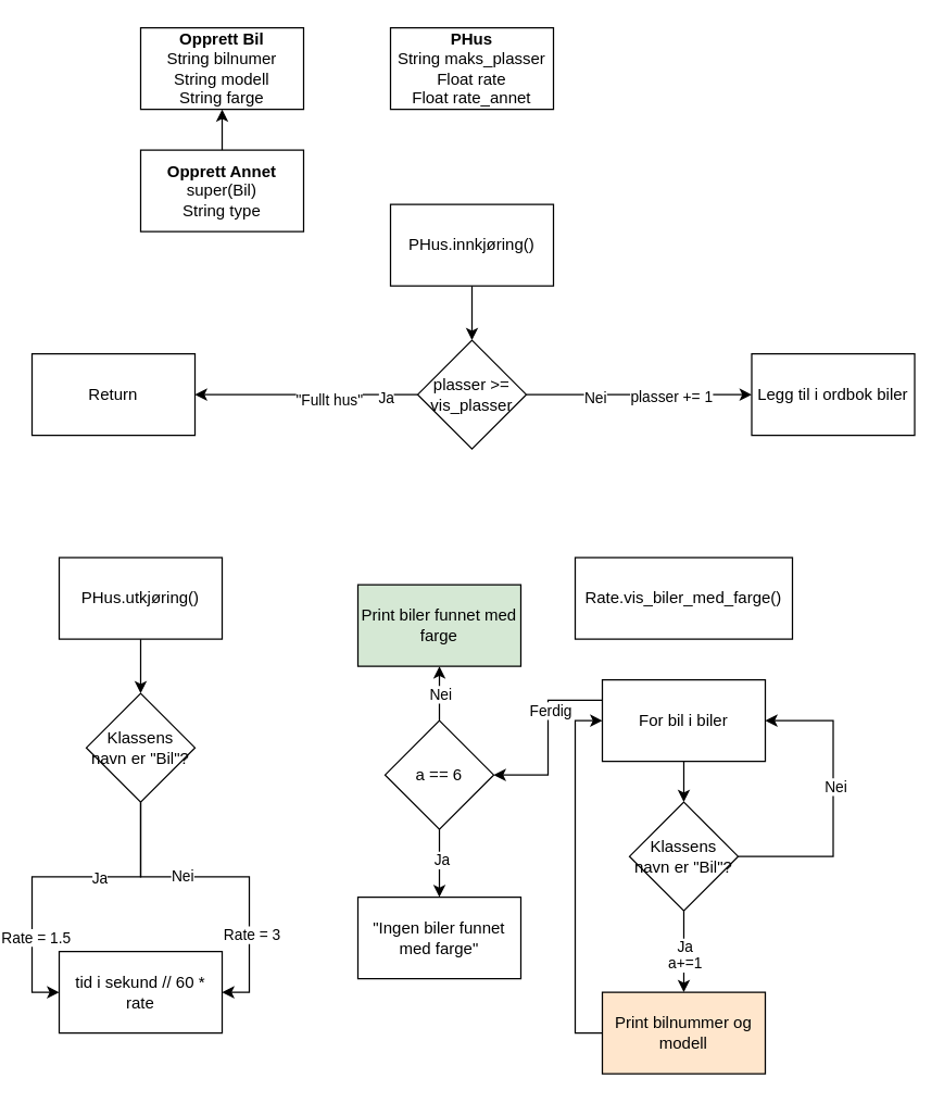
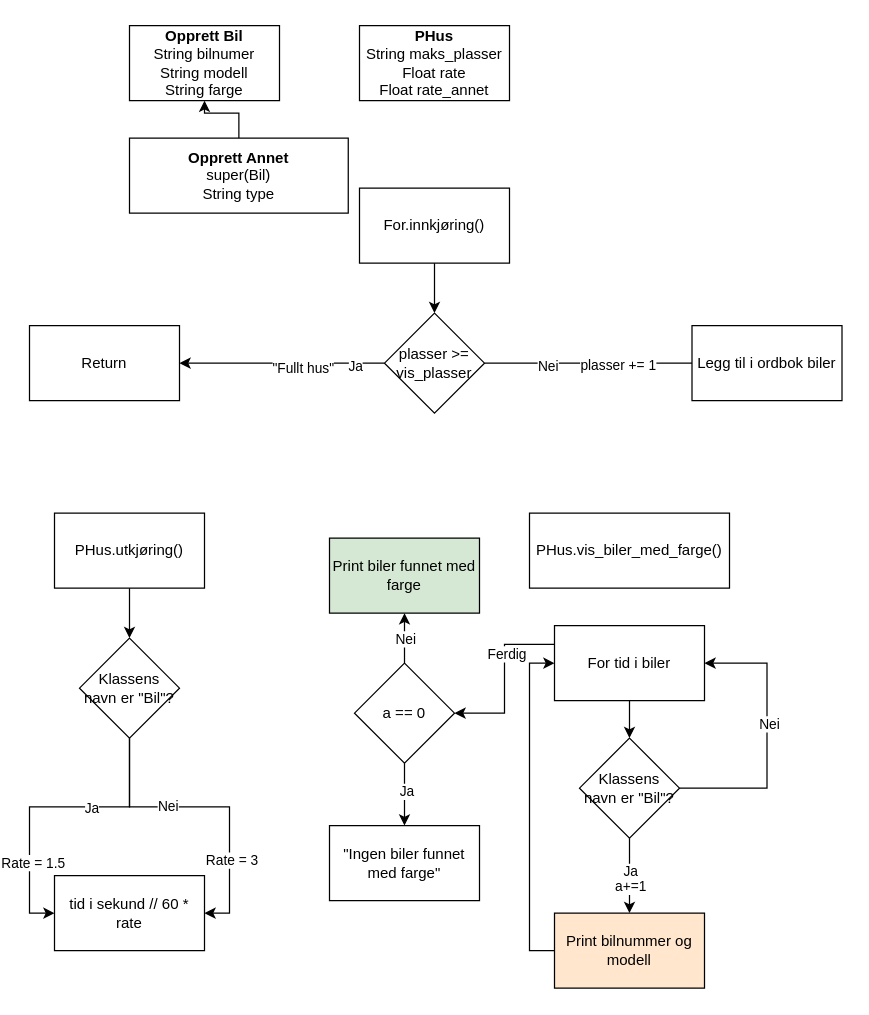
  <mxCell id="0" />
  <mxCell id="1" parent="0" />
  <mxCell id="2" value="&lt;b&gt;Opprett Bil&lt;/b&gt;&lt;div&gt;String bilnumer&lt;/div&gt;&lt;div&gt;String modell&lt;/div&gt;&lt;div&gt;String farge&lt;/div&gt;" style="whiteSpace=wrap;html=1;" vertex="1" parent="1"><mxGeometry x="100" y="20" width="120" height="60" as="geometry" /></mxCell>
  <mxCell id="3" value="&lt;b&gt;PHus&lt;/b&gt;&lt;div&gt;String maks_plasser&lt;/div&gt;&lt;div&gt;Float rate&lt;/div&gt;&lt;div&gt;Float rate_annet&lt;/div&gt;" style="whiteSpace=wrap;html=1;" vertex="1" parent="1"><mxGeometry x="284" y="20" width="120" height="60" as="geometry" /></mxCell>
  <mxCell id="4" value="" style="edgeStyle=orthogonalEdgeStyle;rounded=0;orthogonalLoop=1;jettySize=auto;html=1;" edge="1" parent="1" source="5" target="2"><mxGeometry relative="1" as="geometry" /></mxCell>
- <mxCell id="5" value="&lt;b&gt;Opprett Annet&lt;/b&gt;&lt;div&gt;super(Bil)&lt;/div&gt;&lt;div&gt;String type&lt;/div&gt;" style="whiteSpace=wrap;html=1;" vertex="1" parent="1"><mxGeometry x="100" y="110" width="120" height="60" as="geometry" /></mxCell>
+ <mxCell id="5" value="&lt;b&gt;Opprett Annet&lt;/b&gt;&lt;div&gt;super(Bil)&lt;/div&gt;&lt;div&gt;String type&lt;/div&gt;" style="whiteSpace=wrap;html=1;" vertex="1" parent="1"><mxGeometry x="100" y="110" width="175" height="60" as="geometry" /></mxCell>
  <mxCell id="6" style="edgeStyle=orthogonalEdgeStyle;rounded=0;orthogonalLoop=1;jettySize=auto;html=1;exitX=0.5;exitY=1;exitDx=0;exitDy=0;entryX=0.5;entryY=0;entryDx=0;entryDy=0;" edge="1" parent="1" source="7" target="14"><mxGeometry relative="1" as="geometry" /></mxCell>
- <mxCell id="7" value="PHus.innkjøring()" style="whiteSpace=wrap;html=1;" vertex="1" parent="1"><mxGeometry x="284" y="150" width="120" height="60" as="geometry" /></mxCell>
+ <mxCell id="7" value="For.innkjøring()" style="whiteSpace=wrap;html=1;" vertex="1" parent="1"><mxGeometry x="284" y="150" width="120" height="60" as="geometry" /></mxCell>
  <mxCell id="8" value="" style="edgeStyle=orthogonalEdgeStyle;rounded=0;orthogonalLoop=1;jettySize=auto;html=1;" edge="1" parent="1" source="14" target="15"><mxGeometry relative="1" as="geometry" /></mxCell>
  <mxCell id="9" value="&quot;Fullt hus&quot;" style="edgeLabel;html=1;align=center;verticalAlign=middle;resizable=0;points=[];" vertex="1" connectable="0" parent="8"><mxGeometry x="-0.2" y="3" relative="1" as="geometry"><mxPoint as="offset" /></mxGeometry></mxCell>
  <mxCell id="10" value="Ja" style="edgeLabel;html=1;align=center;verticalAlign=middle;resizable=0;points=[];" vertex="1" connectable="0" parent="8"><mxGeometry x="-0.707" y="2" relative="1" as="geometry"><mxPoint as="offset" /></mxGeometry></mxCell>
- <mxCell id="11" value="" style="edgeStyle=orthogonalEdgeStyle;rounded=0;orthogonalLoop=1;jettySize=auto;html=1;" edge="1" parent="1" source="14" target="16"><mxGeometry relative="1" as="geometry" /></mxCell>
+ <mxCell id="11" value="" style="edgeStyle=orthogonalEdgeStyle;rounded=0;orthogonalLoop=1;jettySize=auto;html=1;endArrow=none;" edge="1" parent="1" source="14" target="16"><mxGeometry relative="1" as="geometry" /></mxCell>
  <mxCell id="12" value="Nei" style="edgeLabel;html=1;align=center;verticalAlign=middle;resizable=0;points=[];" vertex="1" connectable="0" parent="11"><mxGeometry x="-0.4" y="-2" relative="1" as="geometry"><mxPoint as="offset" /></mxGeometry></mxCell>
  <mxCell id="13" value="plasser += 1" style="edgeLabel;html=1;align=center;verticalAlign=middle;resizable=0;points=[];" vertex="1" connectable="0" parent="11"><mxGeometry x="0.274" y="-1" relative="1" as="geometry"><mxPoint as="offset" /></mxGeometry></mxCell>
  <mxCell id="14" value="plasser &amp;gt;= vis_plasser" style="rhombus;whiteSpace=wrap;html=1;" vertex="1" parent="1"><mxGeometry x="304" y="250" width="80" height="80" as="geometry" /></mxCell>
  <mxCell id="15" value="Return" style="whiteSpace=wrap;html=1;" vertex="1" parent="1"><mxGeometry x="20" y="260" width="120" height="60" as="geometry" /></mxCell>
  <mxCell id="16" value="Legg til i ordbok biler" style="whiteSpace=wrap;html=1;" vertex="1" parent="1"><mxGeometry x="550" y="260" width="120" height="60" as="geometry" /></mxCell>
  <mxCell id="17" style="edgeStyle=orthogonalEdgeStyle;rounded=0;orthogonalLoop=1;jettySize=auto;html=1;entryX=0.5;entryY=0;entryDx=0;entryDy=0;" edge="1" parent="1" source="18" target="25"><mxGeometry relative="1" as="geometry" /></mxCell>
  <mxCell id="18" value="PHus.utkjøring()" style="whiteSpace=wrap;html=1;" vertex="1" parent="1"><mxGeometry x="40" y="410" width="120" height="60" as="geometry" /></mxCell>
  <mxCell id="19" style="edgeStyle=orthogonalEdgeStyle;rounded=0;orthogonalLoop=1;jettySize=auto;html=1;entryX=0;entryY=0.5;entryDx=0;entryDy=0;" edge="1" parent="1" source="25" target="26"><mxGeometry relative="1" as="geometry" /></mxCell>
  <mxCell id="20" value="Ja" style="edgeLabel;html=1;align=center;verticalAlign=middle;resizable=0;points=[];" vertex="1" connectable="0" parent="19"><mxGeometry x="-0.28" relative="1" as="geometry"><mxPoint as="offset" /></mxGeometry></mxCell>
  <mxCell id="21" value="Rate = 1.5" style="edgeLabel;html=1;align=center;verticalAlign=middle;resizable=0;points=[];" vertex="1" connectable="0" parent="19"><mxGeometry x="0.49" y="2" relative="1" as="geometry"><mxPoint as="offset" /></mxGeometry></mxCell>
  <mxCell id="22" style="edgeStyle=orthogonalEdgeStyle;rounded=0;orthogonalLoop=1;jettySize=auto;html=1;entryX=1;entryY=0.5;entryDx=0;entryDy=0;" edge="1" parent="1" source="25" target="26"><mxGeometry relative="1" as="geometry" /></mxCell>
  <mxCell id="23" value="Nei" style="edgeLabel;html=1;align=center;verticalAlign=middle;resizable=0;points=[];" vertex="1" connectable="0" parent="22"><mxGeometry x="-0.292" y="1" relative="1" as="geometry"><mxPoint as="offset" /></mxGeometry></mxCell>
  <mxCell id="24" value="Rate = 3" style="edgeLabel;html=1;align=center;verticalAlign=middle;resizable=0;points=[];" vertex="1" connectable="0" parent="22"><mxGeometry x="0.475" y="1" relative="1" as="geometry"><mxPoint as="offset" /></mxGeometry></mxCell>
  <mxCell id="25" value="Klassens navn er &quot;Bil&quot;?" style="rhombus;whiteSpace=wrap;html=1;" vertex="1" parent="1"><mxGeometry x="60" y="510" width="80" height="80" as="geometry" /></mxCell>
  <mxCell id="26" value="tid i sekund // 60 * rate" style="whiteSpace=wrap;html=1;" vertex="1" parent="1"><mxGeometry x="40" y="700" width="120" height="60" as="geometry" /></mxCell>
- <mxCell id="27" value="Rate.vis_biler_med_farge()" style="whiteSpace=wrap;html=1;" vertex="1" parent="1"><mxGeometry x="420" y="410" width="160" height="60" as="geometry" /></mxCell>
+ <mxCell id="27" value="PHus.vis_biler_med_farge()" style="whiteSpace=wrap;html=1;" vertex="1" parent="1"><mxGeometry x="420" y="410" width="160" height="60" as="geometry" /></mxCell>
  <mxCell id="28" style="edgeStyle=orthogonalEdgeStyle;rounded=0;orthogonalLoop=1;jettySize=auto;html=1;exitX=1;exitY=0.5;exitDx=0;exitDy=0;entryX=1;entryY=0.5;entryDx=0;entryDy=0;" edge="1" parent="1" source="33" target="37"><mxGeometry relative="1" as="geometry"><Array as="points"><mxPoint x="610" y="630" /><mxPoint x="610" y="530" /></Array></mxGeometry></mxCell>
  <mxCell id="29" value="Nei" style="edgeLabel;html=1;align=center;verticalAlign=middle;resizable=0;points=[];" vertex="1" connectable="0" parent="28"><mxGeometry x="0.105" y="-1" relative="1" as="geometry"><mxPoint as="offset" /></mxGeometry></mxCell>
  <mxCell id="30" style="edgeStyle=orthogonalEdgeStyle;rounded=0;orthogonalLoop=1;jettySize=auto;html=1;exitX=0.5;exitY=1;exitDx=0;exitDy=0;entryX=0.5;entryY=0;entryDx=0;entryDy=0;" edge="1" parent="1" source="33" target="39"><mxGeometry relative="1" as="geometry" /></mxCell>
  <mxCell id="31" value="Ja" style="edgeLabel;html=1;align=center;verticalAlign=middle;resizable=0;points=[];" vertex="1" connectable="0" parent="30"><mxGeometry x="-0.15" relative="1" as="geometry"><mxPoint as="offset" /></mxGeometry></mxCell>
  <mxCell id="32" value="a+=1" style="edgeLabel;html=1;align=center;verticalAlign=middle;resizable=0;points=[];" vertex="1" connectable="0" parent="30"><mxGeometry x="0.275" relative="1" as="geometry"><mxPoint as="offset" /></mxGeometry></mxCell>
  <mxCell id="33" value="Klassens navn er &quot;Bil&quot;?" style="rhombus;whiteSpace=wrap;html=1;" vertex="1" parent="1"><mxGeometry x="460" y="590" width="80" height="80" as="geometry" /></mxCell>
  <mxCell id="34" style="edgeStyle=orthogonalEdgeStyle;rounded=0;orthogonalLoop=1;jettySize=auto;html=1;exitX=0.5;exitY=1;exitDx=0;exitDy=0;entryX=0.5;entryY=0;entryDx=0;entryDy=0;" edge="1" parent="1" source="37" target="33"><mxGeometry relative="1" as="geometry" /></mxCell>
  <mxCell id="35" style="edgeStyle=orthogonalEdgeStyle;rounded=0;orthogonalLoop=1;jettySize=auto;html=1;exitX=0;exitY=0.25;exitDx=0;exitDy=0;entryX=1;entryY=0.5;entryDx=0;entryDy=0;" edge="1" parent="1" source="37" target="44"><mxGeometry relative="1" as="geometry" /></mxCell>
  <mxCell id="36" value="Ferdig" style="edgeLabel;html=1;align=center;verticalAlign=middle;resizable=0;points=[];" vertex="1" connectable="0" parent="35"><mxGeometry x="-0.305" y="1" relative="1" as="geometry"><mxPoint as="offset" /></mxGeometry></mxCell>
- <mxCell id="37" value="For bil i biler" style="whiteSpace=wrap;html=1;" vertex="1" parent="1"><mxGeometry x="440" y="500" width="120" height="60" as="geometry" /></mxCell>
+ <mxCell id="37" value="For tid i biler" style="whiteSpace=wrap;html=1;" vertex="1" parent="1"><mxGeometry x="440" y="500" width="120" height="60" as="geometry" /></mxCell>
  <mxCell id="38" style="edgeStyle=orthogonalEdgeStyle;rounded=0;orthogonalLoop=1;jettySize=auto;html=1;exitX=0;exitY=0.5;exitDx=0;exitDy=0;entryX=0;entryY=0.5;entryDx=0;entryDy=0;" edge="1" parent="1" source="39" target="37"><mxGeometry relative="1" as="geometry" /></mxCell>
  <mxCell id="39" value="Print bilnummer og modell" style="whiteSpace=wrap;html=1;fillColor=#ffe6cc;" vertex="1" parent="1"><mxGeometry x="440" y="730" width="120" height="60" as="geometry" /></mxCell>
  <mxCell id="40" value="" style="edgeStyle=orthogonalEdgeStyle;rounded=0;orthogonalLoop=1;jettySize=auto;html=1;" edge="1" parent="1" source="44" target="45"><mxGeometry relative="1" as="geometry" /></mxCell>
  <mxCell id="41" value="Ja" style="edgeLabel;html=1;align=center;verticalAlign=middle;resizable=0;points=[];" vertex="1" connectable="0" parent="40"><mxGeometry x="-0.133" y="1" relative="1" as="geometry"><mxPoint as="offset" /></mxGeometry></mxCell>
  <mxCell id="42" style="edgeStyle=orthogonalEdgeStyle;rounded=0;orthogonalLoop=1;jettySize=auto;html=1;exitX=0.5;exitY=0;exitDx=0;exitDy=0;entryX=0.5;entryY=1;entryDx=0;entryDy=0;" edge="1" parent="1" source="44" target="46"><mxGeometry relative="1" as="geometry" /></mxCell>
  <mxCell id="43" value="Nei" style="edgeLabel;html=1;align=center;verticalAlign=middle;resizable=0;points=[];" vertex="1" connectable="0" parent="42"><mxGeometry relative="1" as="geometry"><mxPoint as="offset" /></mxGeometry></mxCell>
- <mxCell id="44" value="a == 6" style="rhombus;whiteSpace=wrap;html=1;" vertex="1" parent="1"><mxGeometry x="280" y="530" width="80" height="80" as="geometry" /></mxCell>
+ <mxCell id="44" value="a == 0" style="rhombus;whiteSpace=wrap;html=1;" vertex="1" parent="1"><mxGeometry x="280" y="530" width="80" height="80" as="geometry" /></mxCell>
  <mxCell id="45" value="&quot;Ingen biler funnet med farge&quot;" style="whiteSpace=wrap;html=1;" vertex="1" parent="1"><mxGeometry x="260" y="660" width="120" height="60" as="geometry" /></mxCell>
  <mxCell id="46" value="Print biler funnet med farge" style="whiteSpace=wrap;html=1;fillColor=#d5e8d4;" vertex="1" parent="1"><mxGeometry x="260" y="430" width="120" height="60" as="geometry" /></mxCell>
